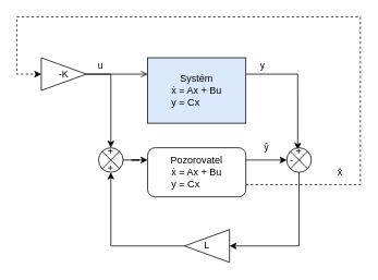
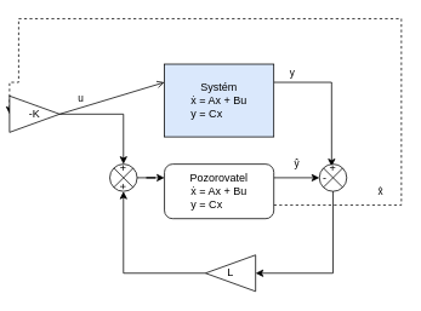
  <mxCell id="0" />
  <mxCell id="1" parent="0" />
  <mxCell id="2" value="ŷ" style="edgeStyle=orthogonalEdgeStyle;rounded=0;orthogonalLoop=1;jettySize=auto;html=1;exitX=1;exitY=0.25;exitDx=0;exitDy=0;entryX=0;entryY=0.5;entryDx=0;entryDy=0;" parent="1" source="4" target="16" edge="1"><mxGeometry y="15" relative="1" as="geometry"><mxPoint x="340" y="195" as="targetPoint" /><Array as="points"><mxPoint x="350" y="195" /></Array><mxPoint as="offset" /></mxGeometry></mxCell>
  <mxCell id="3" value="x̂" style="edgeStyle=orthogonalEdgeStyle;rounded=0;orthogonalLoop=1;jettySize=auto;html=1;exitX=1;exitY=0.75;exitDx=0;exitDy=0;entryX=0;entryY=0.5;entryDx=0;entryDy=0;dashed=1;" parent="1" source="4" target="23" edge="1"><mxGeometry x="-0.733" y="15" relative="1" as="geometry"><mxPoint x="440" y="225" as="targetPoint" /><Array as="points"><mxPoint x="440" y="225" /><mxPoint x="440" y="20" /><mxPoint x="20" y="20" /><mxPoint x="20" y="90" /></Array><mxPoint as="offset" /></mxGeometry></mxCell>
  <mxCell id="4" value="Pozorovatel&lt;br&gt;ẋ = Ax + Bu&lt;br&gt;y = Cx&amp;nbsp; &amp;nbsp; &amp;nbsp; &amp;nbsp;&amp;nbsp;" style="whiteSpace=wrap;html=1;rounded=1;" parent="1" vertex="1"><mxGeometry x="180" y="180" width="120" height="60" as="geometry" /></mxCell>
  <mxCell id="5" value="" style="group" parent="1" vertex="1" connectable="0"><mxGeometry x="120" y="180" width="30" height="30" as="geometry" /></mxCell>
  <mxCell id="6" value="" style="group" parent="5" vertex="1" connectable="0"><mxGeometry width="30" height="30" as="geometry" /></mxCell>
  <mxCell id="7" value="" style="shape=sumEllipse;perimeter=ellipsePerimeter;whiteSpace=wrap;html=1;backgroundOutline=1;" parent="6" vertex="1"><mxGeometry width="30" height="30" as="geometry" /></mxCell>
  <mxCell id="8" value="+" style="text;html=1;strokeColor=none;fillColor=none;align=center;verticalAlign=middle;whiteSpace=wrap;rounded=0;" parent="6" vertex="1"><mxGeometry x="11.875" y="2.5" width="6.25" height="5" as="geometry" /></mxCell>
  <mxCell id="9" value="+" style="text;html=1;strokeColor=none;fillColor=none;align=center;verticalAlign=middle;whiteSpace=wrap;rounded=0;rotation=90;" parent="6" vertex="1"><mxGeometry x="11.875" y="22.5" width="6.25" height="5" as="geometry" /></mxCell>
  <mxCell id="10" value="&amp;nbsp;" style="text;html=1;strokeColor=none;fillColor=none;align=center;verticalAlign=middle;whiteSpace=wrap;rounded=0;" parent="6" vertex="1"><mxGeometry x="2.5" y="12.5" width="6.25" height="5" as="geometry" /></mxCell>
  <mxCell id="11" style="edgeStyle=orthogonalEdgeStyle;rounded=0;orthogonalLoop=1;jettySize=auto;html=1;entryX=0;entryY=0.25;entryDx=0;entryDy=0;" parent="1" source="7" target="4" edge="1"><mxGeometry relative="1" as="geometry" /></mxCell>
  <mxCell id="12" value="u" style="endArrow=open;html=1;rounded=0;entryX=0;entryY=0.25;entryDx=0;entryDy=0;exitX=1;exitY=0.5;exitDx=0;exitDy=0;" parent="1" source="23" target="14" edge="1"><mxGeometry x="-0.556" y="10" width="50" height="50" relative="1" as="geometry"><mxPoint x="90" y="80" as="sourcePoint" /><mxPoint x="180" y="85" as="targetPoint" /><mxPoint as="offset" /></mxGeometry></mxCell>
  <mxCell id="13" value="y" style="edgeStyle=orthogonalEdgeStyle;rounded=0;orthogonalLoop=1;jettySize=auto;html=1;exitX=1;exitY=0.25;exitDx=0;exitDy=0;entryX=0.25;entryY=0;entryDx=0;entryDy=0;" parent="1" source="14" target="17" edge="1"><mxGeometry x="-0.742" y="10" relative="1" as="geometry"><mxPoint x="355" y="180" as="targetPoint" /><mxPoint as="offset" /></mxGeometry></mxCell>
  <mxCell id="14" value="Systém&lt;br&gt;ẋ = Ax + Bu&lt;br&gt;y = Cx&amp;nbsp; &amp;nbsp; &amp;nbsp; &amp;nbsp;&amp;nbsp;" style="rounded=0;whiteSpace=wrap;html=1;fillColor=#dae8fc;" parent="1" vertex="1"><mxGeometry x="180" y="70" width="120" height="80" as="geometry" /></mxCell>
  <mxCell id="15" value="" style="group" parent="1" vertex="1" connectable="0"><mxGeometry x="350" y="180" width="30" height="30" as="geometry" /></mxCell>
  <mxCell id="16" value="" style="shape=sumEllipse;perimeter=ellipsePerimeter;whiteSpace=wrap;html=1;backgroundOutline=1;" parent="15" vertex="1"><mxGeometry width="30" height="30" as="geometry" /></mxCell>
  <mxCell id="17" value="+" style="text;html=1;strokeColor=none;fillColor=none;align=center;verticalAlign=middle;whiteSpace=wrap;rounded=0;" parent="15" vertex="1"><mxGeometry x="11.875" y="2.5" width="6.25" height="5" as="geometry" /></mxCell>
  <mxCell id="18" value="-" style="text;html=1;strokeColor=none;fillColor=none;align=center;verticalAlign=middle;whiteSpace=wrap;rounded=0;" parent="15" vertex="1"><mxGeometry x="2.5" y="12.5" width="6.25" height="5" as="geometry" /></mxCell>
  <mxCell id="19" style="edgeStyle=orthogonalEdgeStyle;rounded=0;orthogonalLoop=1;jettySize=auto;html=1;exitX=0;exitY=0.5;exitDx=0;exitDy=0;entryX=0.5;entryY=1;entryDx=0;entryDy=0;" parent="1" source="20" target="7" edge="1"><mxGeometry relative="1" as="geometry" /></mxCell>
  <mxCell id="20" value="L" style="triangle;whiteSpace=wrap;html=1;flipH=1;" parent="1" vertex="1"><mxGeometry x="225" y="280" width="55" height="40" as="geometry" /></mxCell>
  <mxCell id="21" style="edgeStyle=orthogonalEdgeStyle;rounded=0;orthogonalLoop=1;jettySize=auto;html=1;exitX=0.5;exitY=1;exitDx=0;exitDy=0;entryX=1;entryY=0.5;entryDx=0;entryDy=0;" parent="1" source="16" target="20" edge="1"><mxGeometry relative="1" as="geometry" /></mxCell>
  <mxCell id="22" style="edgeStyle=orthogonalEdgeStyle;rounded=0;orthogonalLoop=1;jettySize=auto;html=1;exitX=1;exitY=0.5;exitDx=0;exitDy=0;entryX=0.5;entryY=0;entryDx=0;entryDy=0;" parent="1" source="23" target="7" edge="1"><mxGeometry relative="1" as="geometry" /></mxCell>
- <mxCell id="23" value="-K" style="triangle;whiteSpace=wrap;html=1;" parent="1" vertex="1"><mxGeometry x="50" y="70" width="55" height="40" as="geometry" /></mxCell>
+ <mxCell id="23" value="-K" style="triangle;whiteSpace=wrap;html=1;" parent="1" vertex="1"><mxGeometry x="10" y="105" width="55" height="40" as="geometry" /></mxCell>
